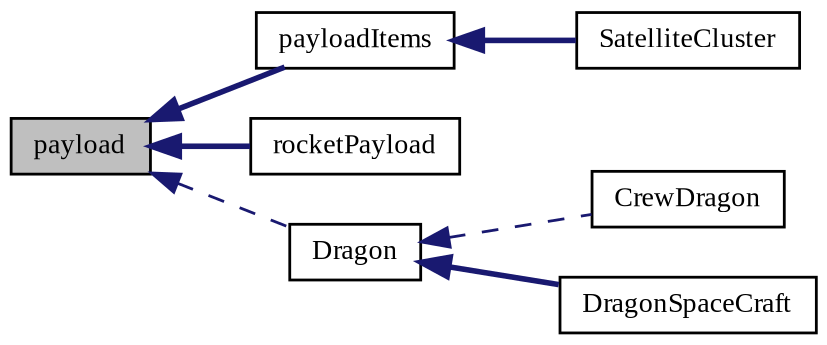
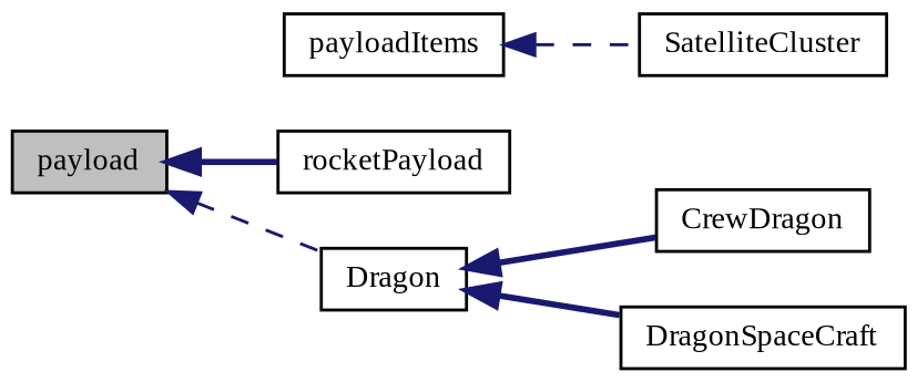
  digraph {
    fontname="Liberation Serif"
    rankdir=LR
    node [color=black fillcolor=white fontname="Liberation Serif" fontsize=10 shape=record style=filled]
    edge [color=midnightblue dir=back fontname="Liberation Serif" fontsize=10 labelfontname=Helvetica labelfontsize=10 style=bold]
    n1 [fillcolor=grey75 fontcolor=black height=0.2 label=payload width=0.4]
    n2 [height=0.2 label=payloadItems width=0.4]
    n3 [height=0.2 label=rocketPayload width=0.4]
    n4 [height=0.2 label=Dragon width=0.4]
    n5 [height=0.2 label=SatelliteCluster width=0.4]
    n6 [height=0.2 label=CrewDragon width=0.4]
    n7 [height=0.2 label=DragonSpaceCraft width=0.4]
-   n1 -> n2
    n1 -> n3
    n1 -> n4 [style=dashed]
-   n2 -> n5
-   n4 -> n6 [style=dashed]
+   n2 -> n5 [style=dashed]
+   n4 -> n6
    n4 -> n7
  }
